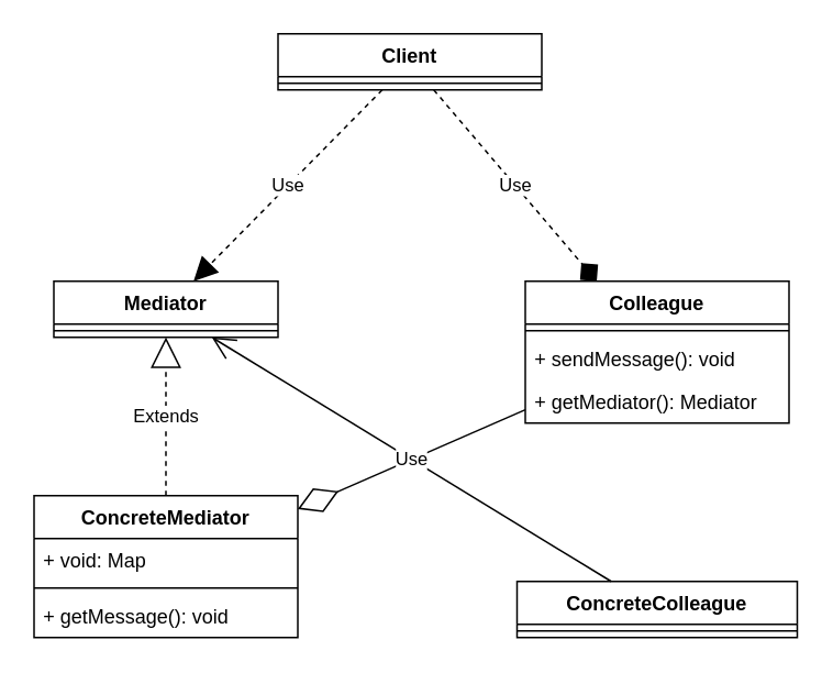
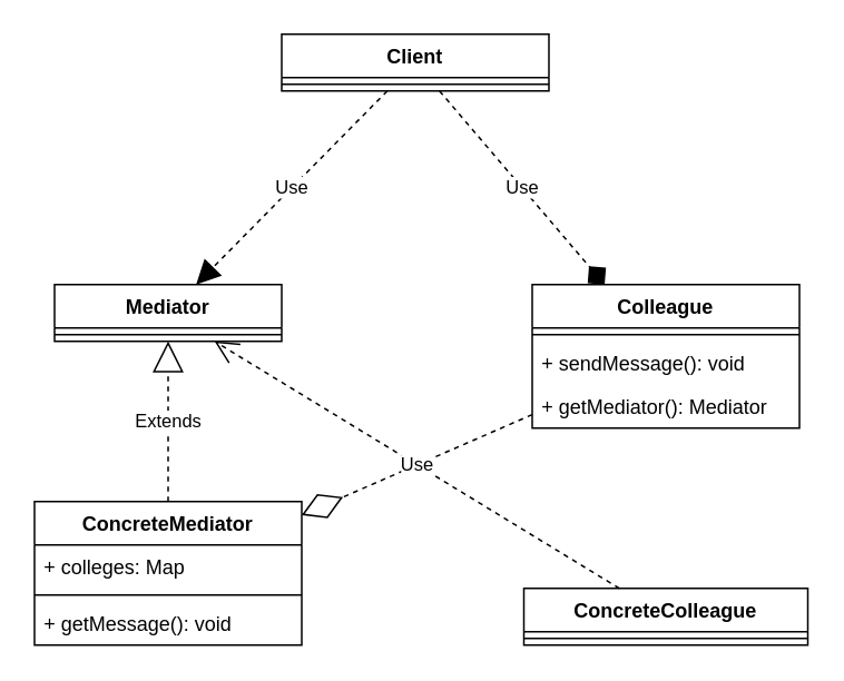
  <mxCell id="0" />
  <mxCell id="1" parent="0" />
  <mxCell id="2" value="Mediator" style="swimlane;fontStyle=1;align=center;verticalAlign=top;childLayout=stackLayout;horizontal=1;startSize=26;horizontalStack=0;resizeParent=1;resizeParentMax=0;resizeLast=0;collapsible=1;marginBottom=0;" vertex="1" parent="1"><mxGeometry x="32" y="170" width="136" height="34" as="geometry" /></mxCell>
  <mxCell id="3" value="" style="line;strokeWidth=1;fillColor=none;align=left;verticalAlign=middle;spacingTop=-1;spacingLeft=3;spacingRight=3;rotatable=0;labelPosition=right;points=[];portConstraint=eastwest;" vertex="1" parent="2"><mxGeometry y="26" width="136" height="8" as="geometry" /></mxCell>
  <mxCell id="4" value="ConcreteMediator" style="swimlane;fontStyle=1;align=center;verticalAlign=top;childLayout=stackLayout;horizontal=1;startSize=26;horizontalStack=0;resizeParent=1;resizeParentMax=0;resizeLast=0;collapsible=1;marginBottom=0;" vertex="1" parent="1"><mxGeometry x="20" y="300" width="160" height="86" as="geometry" /></mxCell>
- <mxCell id="5" value="+ void: Map" style="text;strokeColor=none;fillColor=none;align=left;verticalAlign=top;spacingLeft=4;spacingRight=4;overflow=hidden;rotatable=0;points=[[0,0.5],[1,0.5]];portConstraint=eastwest;" vertex="1" parent="4"><mxGeometry y="26" width="160" height="26" as="geometry" /></mxCell>
+ <mxCell id="5" value="+ colleges: Map" style="text;strokeColor=none;fillColor=none;align=left;verticalAlign=top;spacingLeft=4;spacingRight=4;overflow=hidden;rotatable=0;points=[[0,0.5],[1,0.5]];portConstraint=eastwest;" vertex="1" parent="4"><mxGeometry y="26" width="160" height="26" as="geometry" /></mxCell>
  <mxCell id="6" value="" style="line;strokeWidth=1;fillColor=none;align=left;verticalAlign=middle;spacingTop=-1;spacingLeft=3;spacingRight=3;rotatable=0;labelPosition=right;points=[];portConstraint=eastwest;" vertex="1" parent="4"><mxGeometry y="52" width="160" height="8" as="geometry" /></mxCell>
  <mxCell id="7" value="+ getMessage(): void" style="text;strokeColor=none;fillColor=none;align=left;verticalAlign=top;spacingLeft=4;spacingRight=4;overflow=hidden;rotatable=0;points=[[0,0.5],[1,0.5]];portConstraint=eastwest;" vertex="1" parent="4"><mxGeometry y="60" width="160" height="26" as="geometry" /></mxCell>
  <mxCell id="8" value="Extends" style="endArrow=block;endSize=16;endFill=0;html=1;dashed=1;" edge="1" parent="1" source="4" target="2"><mxGeometry width="160" relative="1" as="geometry"><mxPoint x="108" y="370" as="sourcePoint" /><mxPoint x="268" y="370" as="targetPoint" /></mxGeometry></mxCell>
  <mxCell id="9" value="Colleague" style="swimlane;fontStyle=1;align=center;verticalAlign=top;childLayout=stackLayout;horizontal=1;startSize=26;horizontalStack=0;resizeParent=1;resizeParentMax=0;resizeLast=0;collapsible=1;marginBottom=0;" vertex="1" parent="1"><mxGeometry x="318" y="170" width="160" height="86" as="geometry" /></mxCell>
  <mxCell id="10" value="" style="line;strokeWidth=1;fillColor=none;align=left;verticalAlign=middle;spacingTop=-1;spacingLeft=3;spacingRight=3;rotatable=0;labelPosition=right;points=[];portConstraint=eastwest;" vertex="1" parent="9"><mxGeometry y="26" width="160" height="8" as="geometry" /></mxCell>
  <mxCell id="11" value="+ sendMessage(): void" style="text;strokeColor=none;fillColor=none;align=left;verticalAlign=top;spacingLeft=4;spacingRight=4;overflow=hidden;rotatable=0;points=[[0,0.5],[1,0.5]];portConstraint=eastwest;" vertex="1" parent="9"><mxGeometry y="34" width="160" height="26" as="geometry" /></mxCell>
  <mxCell id="12" value="+ getMediator(): Mediator" style="text;strokeColor=none;fillColor=none;align=left;verticalAlign=top;spacingLeft=4;spacingRight=4;overflow=hidden;rotatable=0;points=[[0,0.5],[1,0.5]];portConstraint=eastwest;" vertex="1" parent="9"><mxGeometry y="60" width="160" height="26" as="geometry" /></mxCell>
- <mxCell id="13" value="" style="endArrow=diamondThin;endFill=0;endSize=24;html=1;" edge="1" parent="1" source="9" target="4"><mxGeometry width="160" relative="1" as="geometry"><mxPoint x="108" y="370" as="sourcePoint" /><mxPoint x="268" y="370" as="targetPoint" /></mxGeometry></mxCell>
+ <mxCell id="13" value="" style="endArrow=diamondThin;endFill=0;endSize=24;html=1;dashed=1;" edge="1" parent="1" source="9" target="4"><mxGeometry width="160" relative="1" as="geometry"><mxPoint x="108" y="370" as="sourcePoint" /><mxPoint x="268" y="370" as="targetPoint" /></mxGeometry></mxCell>
  <mxCell id="14" value="ConcreteColleague" style="swimlane;fontStyle=1;align=center;verticalAlign=top;childLayout=stackLayout;horizontal=1;startSize=26;horizontalStack=0;resizeParent=1;resizeParentMax=0;resizeLast=0;collapsible=1;marginBottom=0;" vertex="1" parent="1"><mxGeometry x="313" y="352" width="170" height="34" as="geometry" /></mxCell>
  <mxCell id="15" value="" style="line;strokeWidth=1;fillColor=none;align=left;verticalAlign=middle;spacingTop=-1;spacingLeft=3;spacingRight=3;rotatable=0;labelPosition=right;points=[];portConstraint=eastwest;" vertex="1" parent="14"><mxGeometry y="26" width="170" height="8" as="geometry" /></mxCell>
- <mxCell id="16" value="Use" style="endArrow=open;endSize=12;dashed=0;html=1;" edge="1" parent="1" source="14" target="2"><mxGeometry width="160" relative="1" as="geometry"><mxPoint x="258" y="500" as="sourcePoint" /><mxPoint x="268" y="370" as="targetPoint" /></mxGeometry></mxCell>
+ <mxCell id="16" value="Use" style="endArrow=open;endSize=12;dashed=1;html=1;" edge="1" parent="1" source="14" target="2"><mxGeometry width="160" relative="1" as="geometry"><mxPoint x="258" y="500" as="sourcePoint" /><mxPoint x="268" y="370" as="targetPoint" /></mxGeometry></mxCell>
  <mxCell id="17" value="Use" style="endArrow=block;endSize=12;dashed=1;html=1;" edge="1" parent="1" source="19" target="2"><mxGeometry width="160" relative="1" as="geometry"><mxPoint x="158" y="110" as="sourcePoint" /><mxPoint x="137.835" y="214" as="targetPoint" /></mxGeometry></mxCell>
  <mxCell id="18" value="Use" style="endArrow=diamond;endSize=12;dashed=1;html=1;" edge="1" parent="1" source="19" target="9"><mxGeometry width="160" relative="1" as="geometry"><mxPoint x="348" y="120" as="sourcePoint" /><mxPoint x="121.107" y="180" as="targetPoint" /></mxGeometry></mxCell>
  <mxCell id="19" value="Client" style="swimlane;fontStyle=1;align=center;verticalAlign=top;childLayout=stackLayout;horizontal=1;startSize=26;horizontalStack=0;resizeParent=1;resizeParentMax=0;resizeLast=0;collapsible=1;marginBottom=0;" vertex="1" parent="1"><mxGeometry x="168" y="20" width="160" height="34" as="geometry" /></mxCell>
  <mxCell id="20" value="" style="line;strokeWidth=1;fillColor=none;align=left;verticalAlign=middle;spacingTop=-1;spacingLeft=3;spacingRight=3;rotatable=0;labelPosition=right;points=[];portConstraint=eastwest;" vertex="1" parent="19"><mxGeometry y="26" width="160" height="8" as="geometry" /></mxCell>
